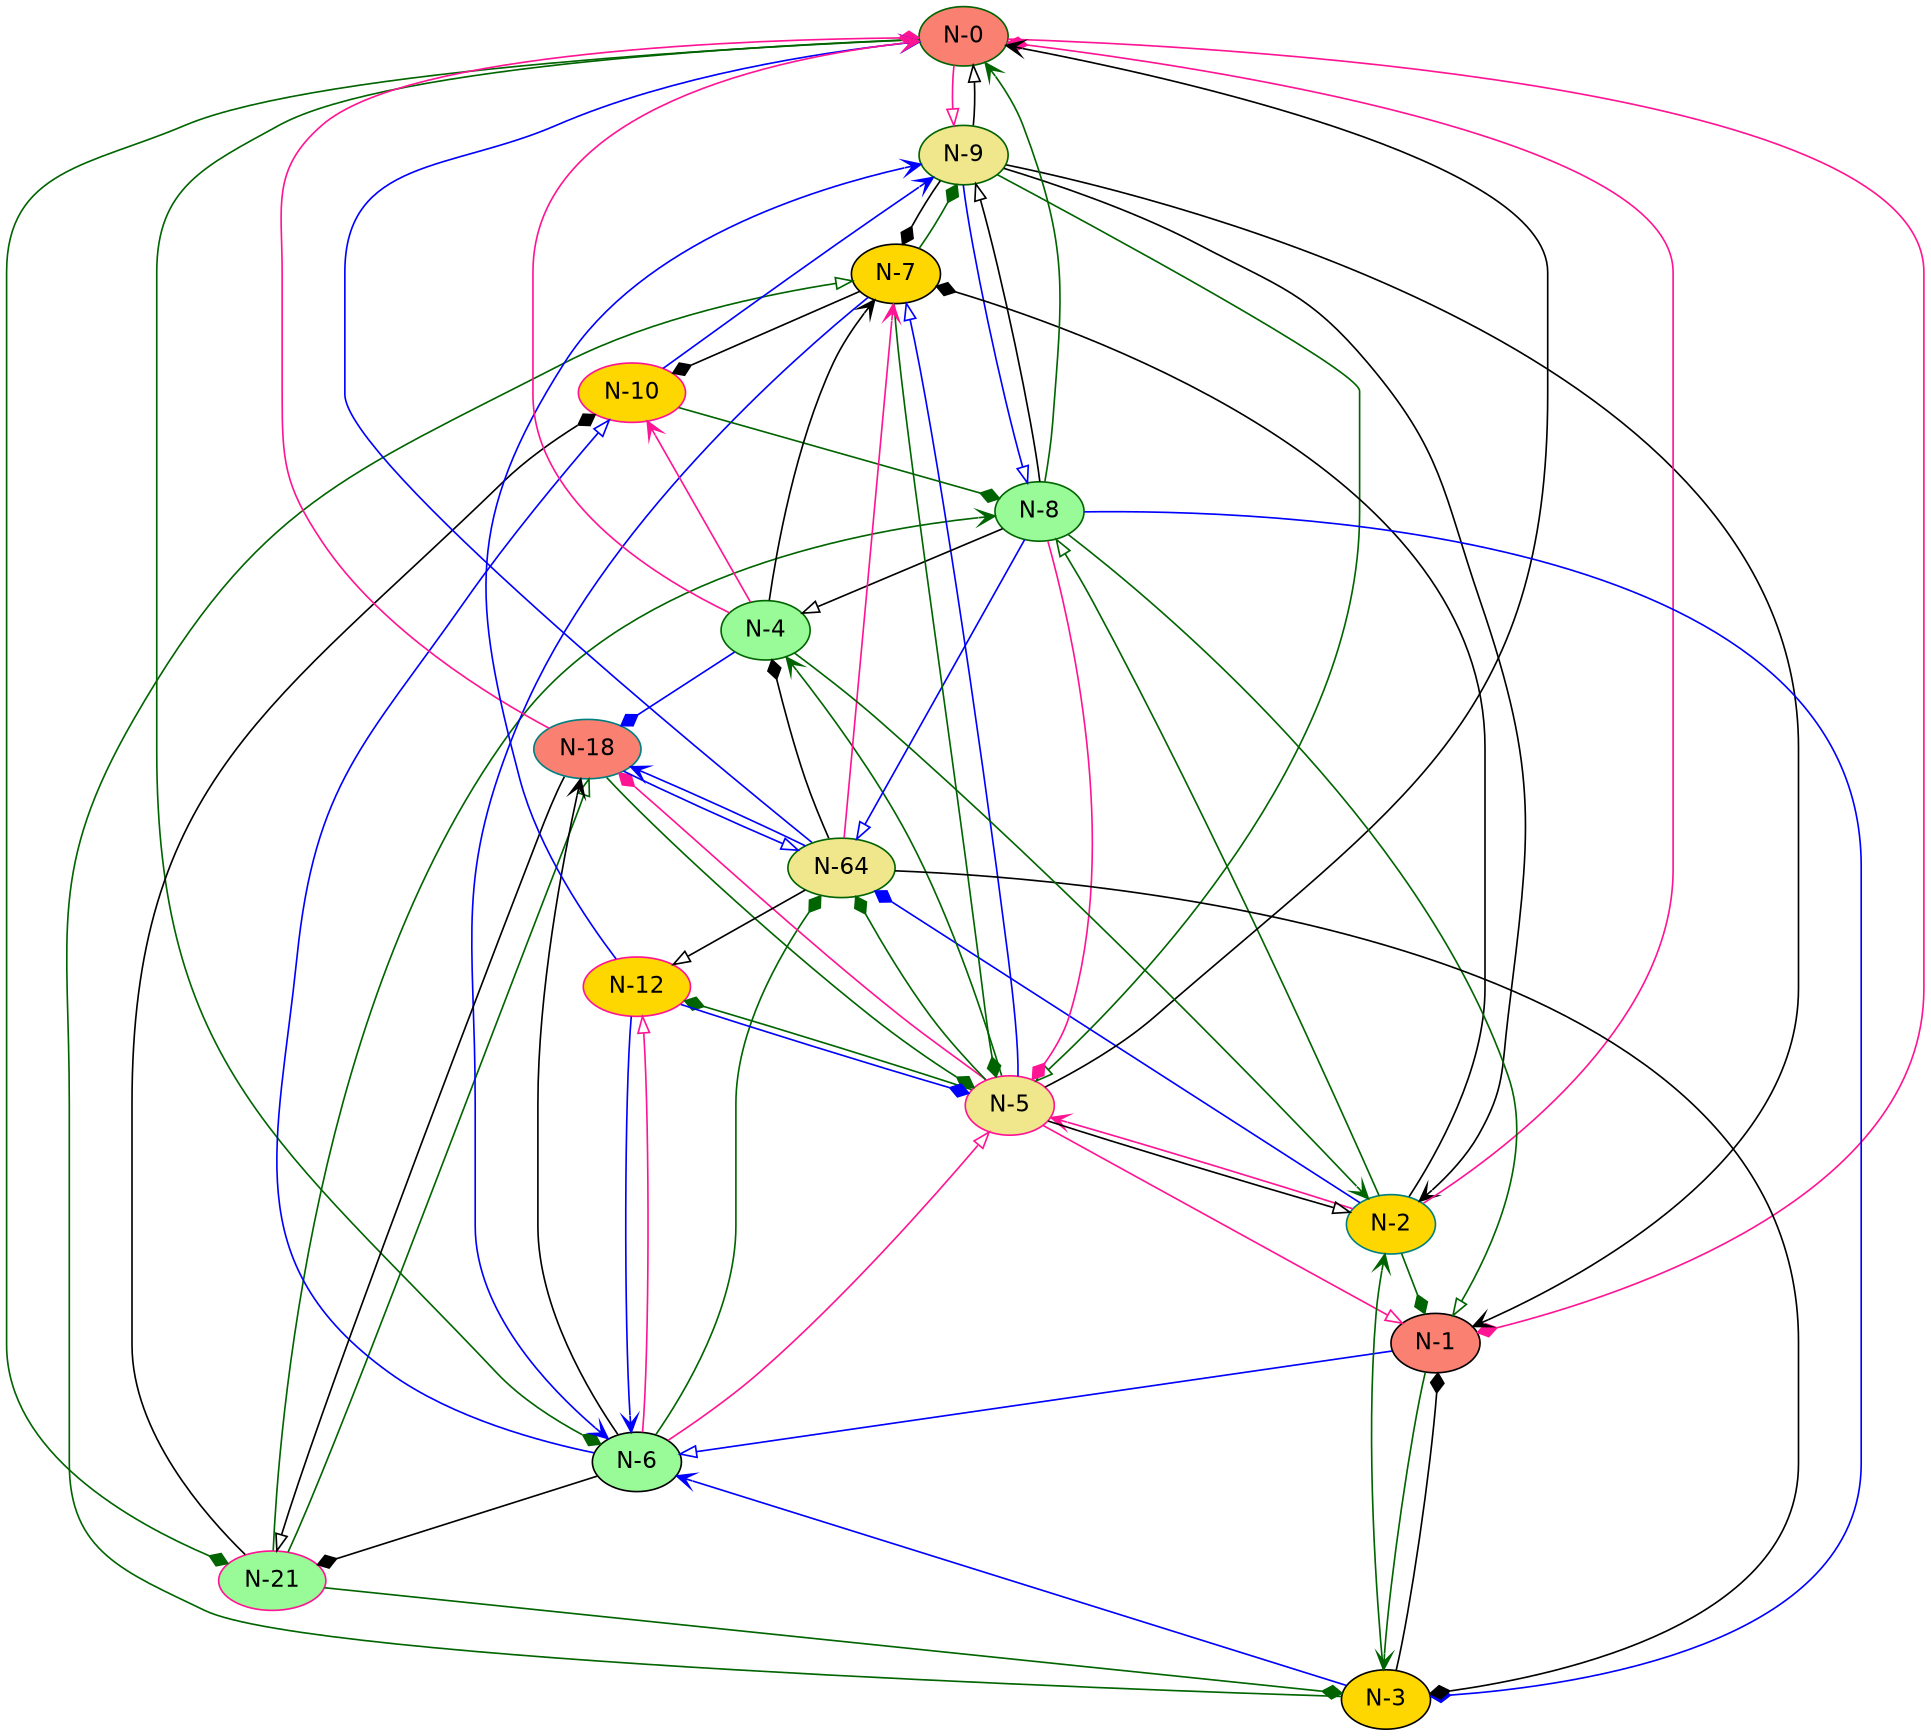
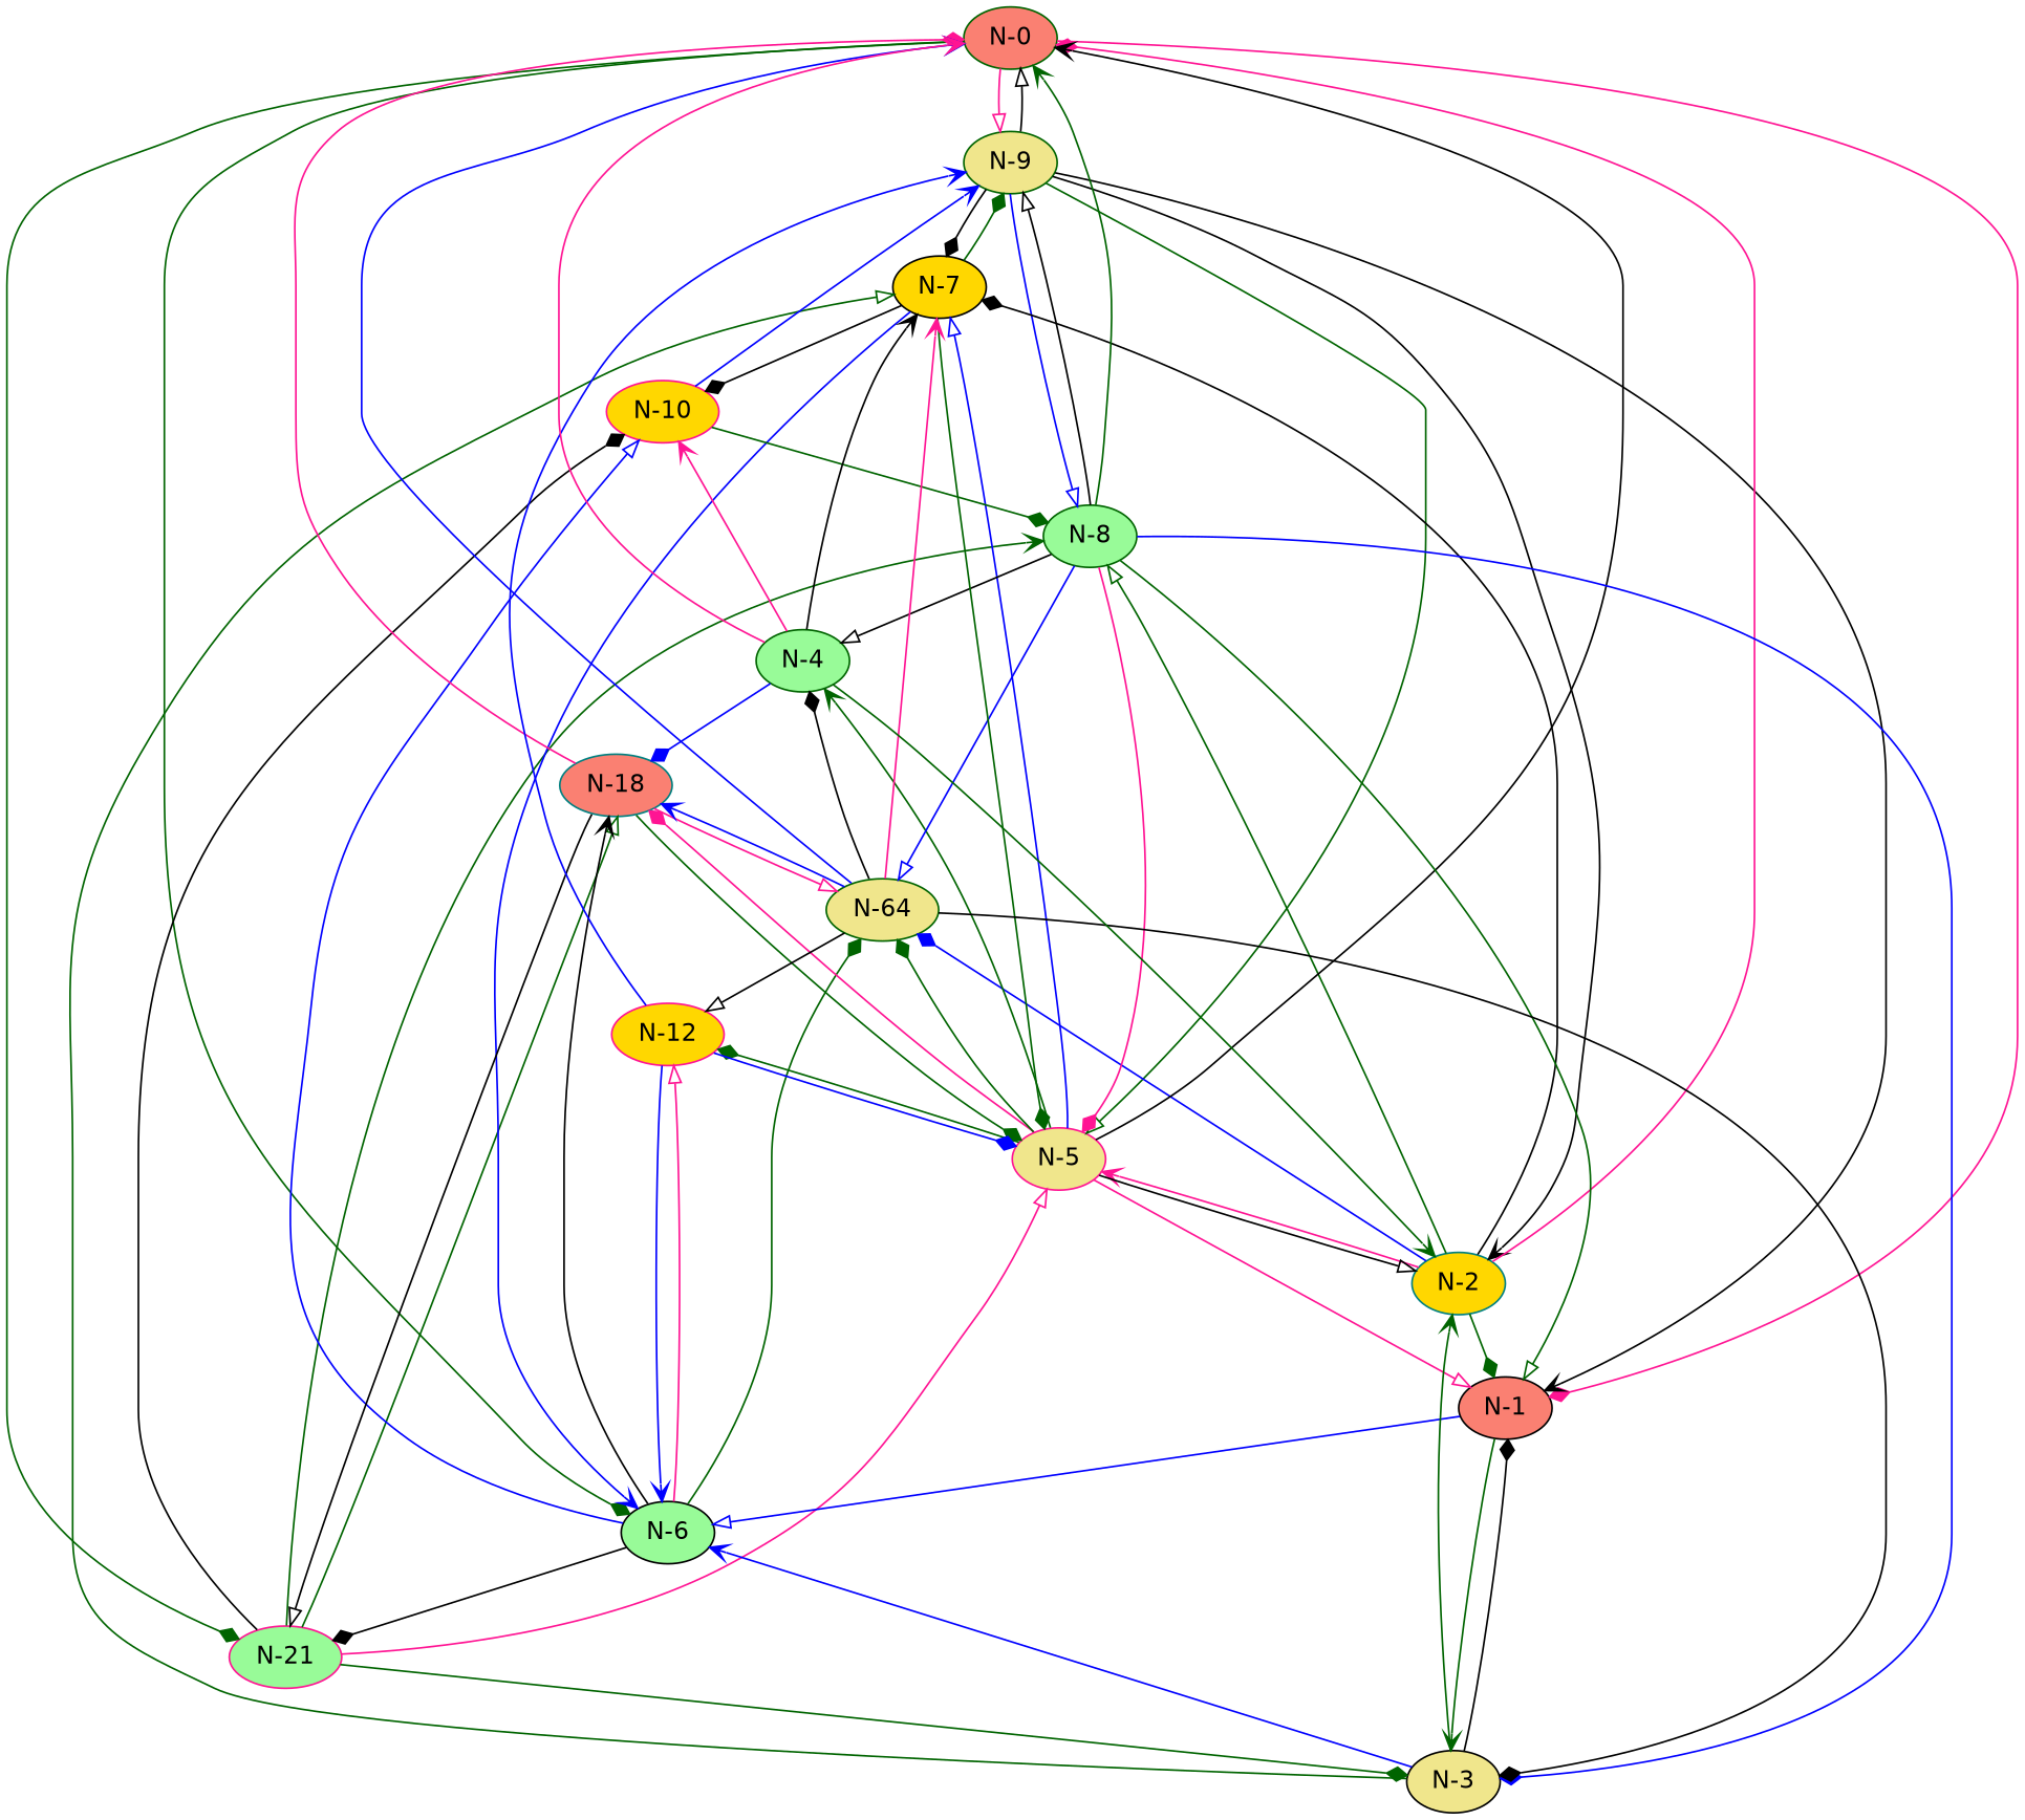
  digraph {
    fontname="DejaVu Sans"
    node [color=darkgreen fillcolor=khaki fontname="DejaVu Sans" style=filled]
    edge [arrowhead=diamond color=darkgreen fontname="DejaVu Sans"]
    "N-0" [fillcolor=salmon]
    "N-9"
    n3 [color=deeppink fillcolor=palegreen label="N-21"]
    "N-1" [color=black fillcolor=salmon]
    "N-6" [color=black fillcolor=palegreen]
    "N-2" [color=teal fillcolor=gold]
    "N-5" [color=deeppink]
    "N-8" [fillcolor=palegreen]
    "N-7" [color=black fillcolor=gold]
-   "N-3" [color=black fillcolor=gold]
+   "N-3" [color=black]
    n11 [color=teal fillcolor=salmon label="N-18"]
    "N-10" [color=deeppink fillcolor=gold]
    n13 [label="N-64"]
    "N-12" [color=deeppink fillcolor=gold]
    "N-4" [fillcolor=palegreen]
    "N-0" -> "N-9" [arrowhead=onormal color=deeppink]
    "N-0" -> n3
    "N-0" -> "N-1" [color=deeppink]
    "N-0" -> "N-6"
    "N-9" -> "N-0" [arrowhead=onormal color=black]
    "N-9" -> "N-1" [arrowhead=vee color=black]
    "N-9" -> "N-2" [arrowhead=vee color=black]
    "N-9" -> "N-5" [arrowhead=onormal]
    "N-9" -> "N-8" [arrowhead=onormal color=blue]
    "N-9" -> "N-7" [color=black]
-   "N-6" -> "N-5" [arrowhead=onormal color=deeppink]
+   n3 -> "N-5" [arrowhead=onormal color=deeppink]
    n3 -> "N-8" [arrowhead=vee]
    n3 -> "N-3"
    n3 -> n11 [arrowhead=onormal]
    n3 -> "N-10" [color=black]
    "N-1" -> "N-6" [arrowhead=onormal color=blue]
    "N-1" -> "N-3" [arrowhead=vee]
    "N-6" -> n3 [color=black]
    "N-6" -> n11 [arrowhead=vee color=black]
    "N-6" -> "N-10" [arrowhead=onormal color=blue]
    "N-6" -> n13
    "N-6" -> "N-12" [arrowhead=onormal color=deeppink]
    "N-2" -> "N-0" [color=deeppink]
    "N-2" -> "N-1"
    "N-2" -> "N-5" [arrowhead=vee color=deeppink]
    "N-2" -> "N-8" [arrowhead=onormal]
    "N-2" -> "N-7" [color=black]
    "N-2" -> n13 [color=blue]
    "N-5" -> "N-0" [arrowhead=vee color=black]
    "N-5" -> "N-1" [arrowhead=onormal color=deeppink]
    "N-5" -> "N-2" [arrowhead=onormal color=black]
    "N-5" -> "N-7" [arrowhead=onormal color=blue]
    "N-5" -> n11 [color=deeppink]
    "N-5" -> n13
    "N-5" -> "N-12"
    "N-5" -> "N-4" [arrowhead=vee]
    "N-8" -> "N-0" [arrowhead=vee]
    "N-8" -> "N-9" [arrowhead=onormal color=black]
    "N-8" -> "N-1" [arrowhead=onormal]
    "N-8" -> "N-5" [color=deeppink]
    "N-8" -> "N-3" [color=blue]
    "N-8" -> n13 [arrowhead=onormal color=blue]
    "N-8" -> "N-4" [arrowhead=onormal color=black]
    "N-7" -> "N-9"
    "N-7" -> "N-6" [arrowhead=vee color=blue]
    "N-7" -> "N-5"
    "N-7" -> "N-10" [color=black]
    "N-3" -> "N-1" [color=black]
    "N-3" -> "N-6" [arrowhead=vee color=blue]
    "N-3" -> "N-2" [arrowhead=vee]
    "N-3" -> "N-7" [arrowhead=onormal]
    n11 -> "N-0" [color=deeppink]
    n11 -> n3 [arrowhead=onormal color=black]
    n11 -> "N-5"
-   n11 -> n13 [arrowhead=onormal color=blue]
+   n11 -> n13 [arrowhead=onormal color=deeppink]
    "N-10" -> "N-9" [arrowhead=vee color=blue]
    "N-10" -> "N-8"
    n13 -> "N-0" [arrowhead=vee color=blue]
    n13 -> "N-7" [arrowhead=vee color=deeppink]
    n13 -> "N-3" [color=black]
    n13 -> n11 [arrowhead=vee color=blue]
    n13 -> "N-12" [arrowhead=onormal color=black]
    n13 -> "N-4" [color=black]
    "N-12" -> "N-9" [arrowhead=vee color=blue]
    "N-12" -> "N-6" [arrowhead=vee color=blue]
    "N-12" -> "N-5" [color=blue]
    "N-4" -> "N-0" [arrowhead=vee color=deeppink]
    "N-4" -> "N-2" [arrowhead=vee]
    "N-4" -> "N-7" [arrowhead=vee color=black]
    "N-4" -> n11 [color=blue]
    "N-4" -> "N-10" [arrowhead=vee color=deeppink]
  }
